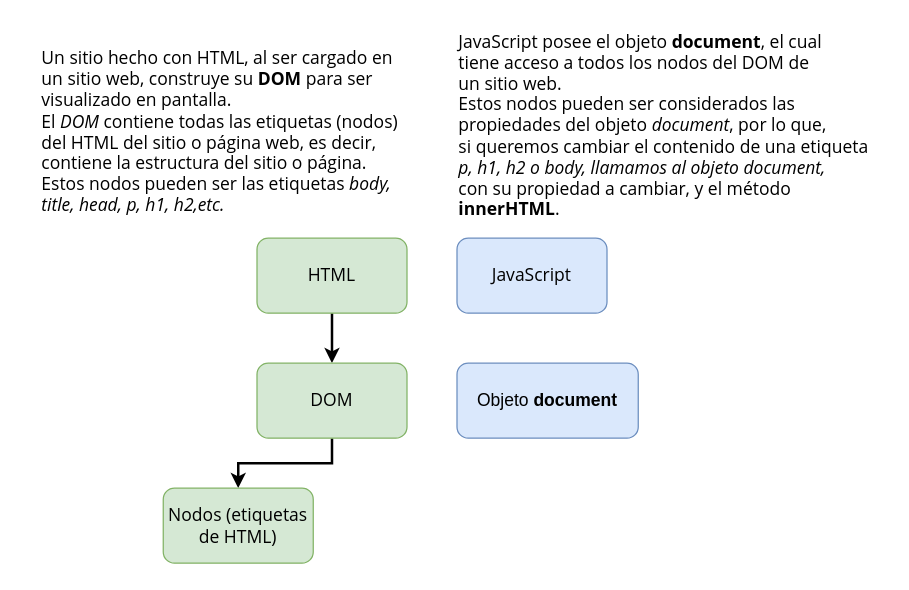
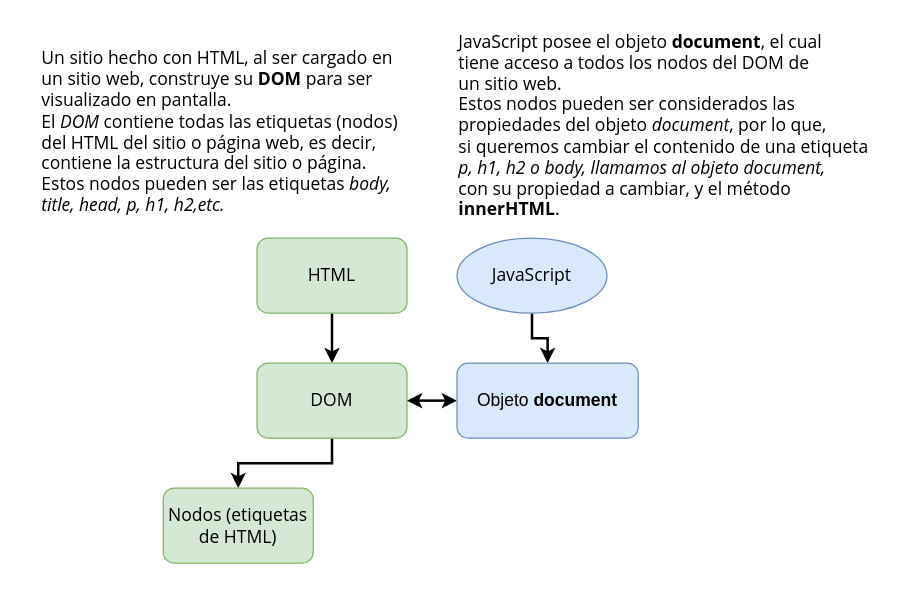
  <mxCell id="0" />
  <mxCell id="1" parent="0" />
  <mxCell id="2" style="edgeStyle=orthogonalEdgeStyle;rounded=0;orthogonalLoop=1;jettySize=auto;html=1;entryX=0.5;entryY=0;entryDx=0;entryDy=0;fontSize=14;strokeWidth=2;" edge="1" parent="1" source="3" target="5"><mxGeometry relative="1" as="geometry" /></mxCell>
  <mxCell id="3" value="HTML" style="rounded=1;whiteSpace=wrap;html=1;fontSize=14;fontFamily=Open Sans;fontSource=https%3A%2F%2Ffonts.googleapis.com%2Fcss%3Ffamily%3DOpen%2BSans;fillColor=#d5e8d4;strokeColor=#82b366;" vertex="1" parent="1"><mxGeometry x="205" y="190" width="120" height="60" as="geometry" /></mxCell>
  <mxCell id="4" style="edgeStyle=orthogonalEdgeStyle;rounded=0;orthogonalLoop=1;jettySize=auto;html=1;entryX=0.5;entryY=0;entryDx=0;entryDy=0;fontSize=14;strokeWidth=2;" edge="1" parent="1" source="5" target="6"><mxGeometry relative="1" as="geometry" /></mxCell>
  <mxCell id="5" value="DOM" style="rounded=1;whiteSpace=wrap;html=1;fontSize=14;fontFamily=Open Sans;fontSource=https%3A%2F%2Ffonts.googleapis.com%2Fcss%3Ffamily%3DOpen%2BSans;fillColor=#d5e8d4;strokeColor=#82b366;" vertex="1" parent="1"><mxGeometry x="205" y="290" width="120" height="60" as="geometry" /></mxCell>
  <mxCell id="6" value="Nodos (etiquetas de HTML)" style="rounded=1;whiteSpace=wrap;html=1;fontSize=14;fontFamily=Open Sans;fontSource=https%3A%2F%2Ffonts.googleapis.com%2Fcss%3Ffamily%3DOpen%2BSans;fillColor=#d5e8d4;strokeColor=#82b366;" vertex="1" parent="1"><mxGeometry x="130" y="390" width="120" height="60" as="geometry" /></mxCell>
- <mxCell id="8" value="JavaScript" style="rounded=1;whiteSpace=wrap;html=1;fontSize=14;fontFamily=Open Sans;fontSource=https%3A%2F%2Ffonts.googleapis.com%2Fcss%3Ffamily%3DOpen%2BSans;fillColor=#dae8fc;strokeColor=#6c8ebf;" vertex="1" parent="1"><mxGeometry x="365" y="190" width="120" height="60" as="geometry" /></mxCell>
+ <mxCell id="7" style="edgeStyle=orthogonalEdgeStyle;rounded=0;orthogonalLoop=1;jettySize=auto;html=1;strokeWidth=2;fontSize=14;" edge="1" parent="1" source="8" target="10"><mxGeometry relative="1" as="geometry" /></mxCell>
+ <mxCell id="8" value="JavaScript" style="ellipse;whiteSpace=wrap;html=1;fontSize=14;fontFamily=Open Sans;fontSource=https%3A%2F%2Ffonts.googleapis.com%2Fcss%3Ffamily%3DOpen%2BSans;fillColor=#dae8fc;strokeColor=#6c8ebf;" vertex="1" parent="1"><mxGeometry x="365" y="190" width="120" height="60" as="geometry" /></mxCell>
+ <mxCell id="9" style="edgeStyle=orthogonalEdgeStyle;rounded=0;orthogonalLoop=1;jettySize=auto;html=1;strokeWidth=2;fontSize=14;startArrow=classic;startFill=1;" edge="1" parent="1" source="10" target="5"><mxGeometry relative="1" as="geometry" /></mxCell>
  <mxCell id="10" value="Objeto &lt;b&gt;document&lt;/b&gt;" style="rounded=1;whiteSpace=wrap;html=1;fontSize=14;fillColor=#dae8fc;strokeColor=#6c8ebf;" vertex="1" parent="1"><mxGeometry x="365" y="290" width="145" height="60" as="geometry" /></mxCell>
  <mxCell id="11" value="&lt;div style=&quot;text-align: justify;&quot;&gt;&lt;span style=&quot;background-color: initial;&quot;&gt;Un sitio hecho con HTML, al ser cargado en&lt;/span&gt;&lt;/div&gt;&lt;div style=&quot;text-align: justify;&quot;&gt;&lt;span style=&quot;background-color: initial;&quot;&gt;un sitio web, construye su &lt;/span&gt;&lt;b style=&quot;background-color: initial;&quot;&gt;DOM &lt;/b&gt;&lt;span style=&quot;background-color: initial;&quot;&gt;para ser&lt;/span&gt;&lt;/div&gt;&lt;div style=&quot;text-align: justify;&quot;&gt;&lt;span style=&quot;background-color: initial;&quot;&gt;visualizado en pantalla.&lt;/span&gt;&lt;/div&gt;&lt;div style=&quot;text-align: justify;&quot;&gt;&lt;span style=&quot;background-color: initial;&quot;&gt;El &lt;i&gt;DOM&lt;/i&gt; contiene todas las etiquetas (nodos)&lt;/span&gt;&lt;/div&gt;&lt;div style=&quot;text-align: justify;&quot;&gt;&lt;span style=&quot;background-color: initial;&quot;&gt;del HTML del sitio o página web, es decir,&lt;/span&gt;&lt;/div&gt;&lt;div style=&quot;text-align: justify;&quot;&gt;&lt;span style=&quot;background-color: initial;&quot;&gt;contiene la estructura del sitio o página.&lt;/span&gt;&lt;/div&gt;&lt;div style=&quot;text-align: justify;&quot;&gt;&lt;span style=&quot;background-color: initial;&quot;&gt;Estos nodos pueden ser las etiquetas &lt;/span&gt;&lt;i style=&quot;background-color: initial;&quot;&gt;body,&lt;/i&gt;&lt;/div&gt;&lt;i&gt;&lt;div style=&quot;text-align: justify;&quot;&gt;&lt;i style=&quot;background-color: initial;&quot;&gt;title, head, p, h1, h2,&lt;/i&gt;&lt;span style=&quot;background-color: initial;&quot;&gt;etc.&lt;/span&gt;&lt;/div&gt;&lt;/i&gt;" style="text;html=1;align=center;verticalAlign=middle;resizable=0;points=[];autosize=1;strokeColor=none;fillColor=none;fontSize=14;fontFamily=Open Sans;" vertex="1" parent="1"><mxGeometry x="20" y="30" width="310" height="150" as="geometry" /></mxCell>
  <mxCell id="12" value="&lt;div style=&quot;text-align: justify;&quot;&gt;&lt;span style=&quot;background-color: initial;&quot;&gt;JavaScript posee el objeto &lt;/span&gt;&lt;b style=&quot;background-color: initial;&quot;&gt;document&lt;/b&gt;&lt;span style=&quot;background-color: initial;&quot;&gt;, el cual&lt;/span&gt;&lt;/div&gt;&lt;div style=&quot;text-align: justify;&quot;&gt;&lt;span style=&quot;background-color: initial;&quot;&gt;tiene acceso a todos los nodos del DOM de&lt;/span&gt;&lt;/div&gt;&lt;div style=&quot;text-align: justify;&quot;&gt;&lt;span style=&quot;background-color: initial;&quot;&gt;un sitio web.&lt;/span&gt;&lt;/div&gt;&lt;div style=&quot;text-align: justify;&quot;&gt;&lt;span style=&quot;background-color: initial;&quot;&gt;Estos nodos pueden ser considerados las&lt;/span&gt;&lt;/div&gt;&lt;div style=&quot;text-align: justify;&quot;&gt;&lt;span style=&quot;background-color: initial;&quot;&gt;propiedades del objeto &lt;/span&gt;&lt;i style=&quot;background-color: initial;&quot;&gt;document&lt;/i&gt;&lt;span style=&quot;background-color: initial;&quot;&gt;, por lo que,&lt;/span&gt;&lt;/div&gt;&lt;div style=&quot;text-align: justify;&quot;&gt;&lt;span style=&quot;background-color: initial;&quot;&gt;si queremos cambiar el contenido de una etiqueta&lt;/span&gt;&lt;/div&gt;&lt;i&gt;&lt;div style=&quot;text-align: justify;&quot;&gt;&lt;i style=&quot;background-color: initial;&quot;&gt;p, h1, h2&lt;/i&gt;&lt;span style=&quot;background-color: initial;&quot;&gt;&amp;nbsp;o &lt;/span&gt;&lt;i style=&quot;background-color: initial;&quot;&gt;body&lt;/i&gt;&lt;span style=&quot;background-color: initial;&quot;&gt;, llamamos al objeto document,&lt;/span&gt;&lt;/div&gt;&lt;/i&gt;&lt;div style=&quot;text-align: justify;&quot;&gt;&lt;span style=&quot;background-color: initial;&quot;&gt;con su propiedad a cambiar, y el método&lt;/span&gt;&lt;/div&gt;&lt;b&gt;&lt;div style=&quot;text-align: justify;&quot;&gt;&lt;b style=&quot;background-color: initial;&quot;&gt;innerHTML&lt;/b&gt;&lt;span style=&quot;background-color: initial; font-weight: normal;&quot;&gt;.&lt;/span&gt;&lt;/div&gt;&lt;/b&gt;" style="text;html=1;align=center;verticalAlign=middle;resizable=0;points=[];autosize=1;strokeColor=none;fillColor=none;fontSize=14;fontFamily=Open Sans;" vertex="1" parent="1"><mxGeometry x="355" y="20" width="350" height="160" as="geometry" /></mxCell>
